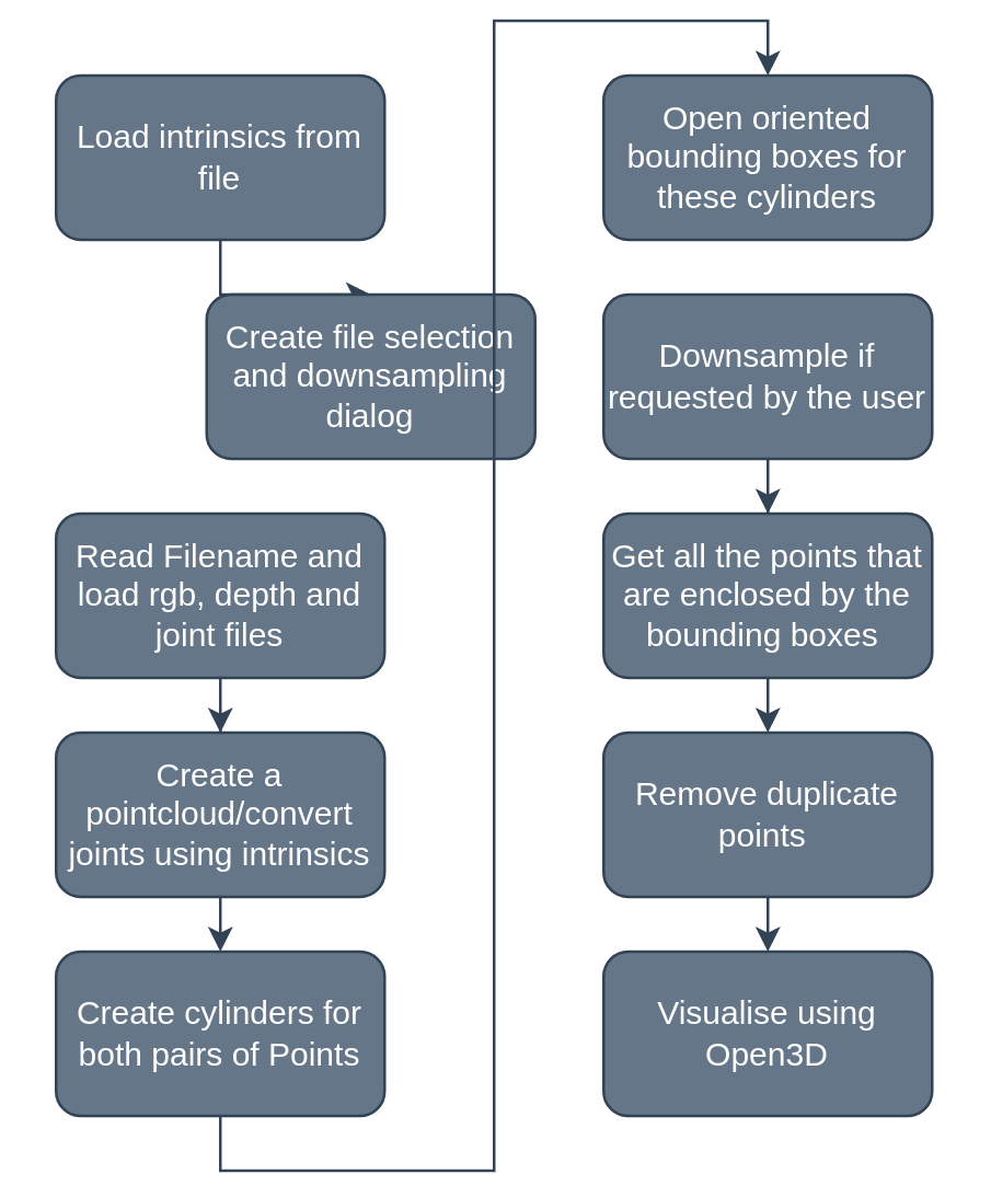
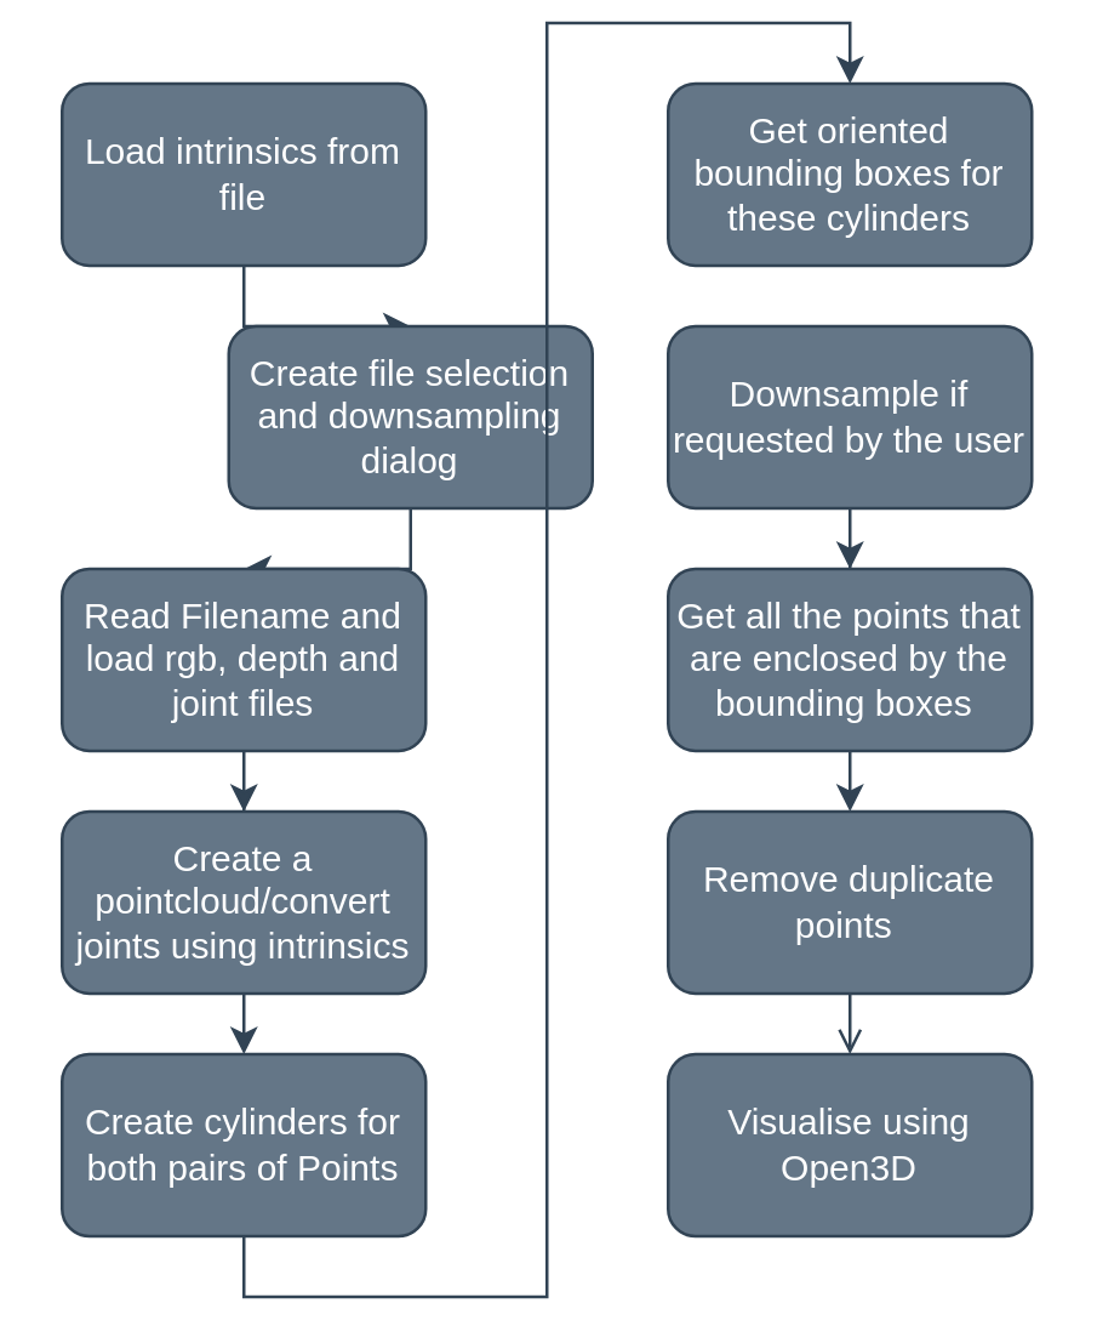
  <mxCell id="0" />
  <mxCell id="1" parent="0" />
  <mxCell id="2" value="" style="edgeStyle=orthogonalEdgeStyle;rounded=0;orthogonalLoop=1;jettySize=auto;html=1;fillColor=#647687;strokeColor=#314354;" edge="1" parent="1" source="3" target="5"><mxGeometry relative="1" as="geometry" /></mxCell>
  <mxCell id="3" value="Load intrinsics from file" style="rounded=1;whiteSpace=wrap;html=1;fillColor=#647687;strokeColor=#314354;fontColor=#ffffff;" vertex="1" parent="1"><mxGeometry x="20" y="20" width="120" height="60" as="geometry" /></mxCell>
+ <mxCell id="4" value="" style="edgeStyle=orthogonalEdgeStyle;rounded=0;orthogonalLoop=1;jettySize=auto;html=1;fillColor=#647687;strokeColor=#314354;" edge="1" parent="1" source="5" target="7"><mxGeometry relative="1" as="geometry" /></mxCell>
  <mxCell id="5" value="Create file selection and downsampling dialog" style="whiteSpace=wrap;html=1;fillColor=#647687;strokeColor=#314354;rounded=1;fontColor=#ffffff;" vertex="1" parent="1"><mxGeometry x="75" y="100" width="120" height="60" as="geometry" /></mxCell>
  <mxCell id="6" value="" style="edgeStyle=orthogonalEdgeStyle;rounded=0;orthogonalLoop=1;jettySize=auto;html=1;fillColor=#647687;strokeColor=#314354;" edge="1" parent="1" source="7" target="9"><mxGeometry relative="1" as="geometry" /></mxCell>
  <mxCell id="7" value="Read Filename and load rgb, depth and joint files" style="whiteSpace=wrap;html=1;fillColor=#647687;strokeColor=#314354;rounded=1;fontColor=#ffffff;" vertex="1" parent="1"><mxGeometry x="20" y="180" width="120" height="60" as="geometry" /></mxCell>
  <mxCell id="8" style="edgeStyle=orthogonalEdgeStyle;rounded=0;orthogonalLoop=1;jettySize=auto;html=1;exitX=0.5;exitY=1;exitDx=0;exitDy=0;entryX=0.5;entryY=0;entryDx=0;entryDy=0;fillColor=#647687;strokeColor=#314354;" edge="1" parent="1" source="9" target="11"><mxGeometry relative="1" as="geometry" /></mxCell>
  <mxCell id="9" value="Create a pointcloud/convert joints using intrinsics" style="whiteSpace=wrap;html=1;fillColor=#647687;strokeColor=#314354;rounded=1;fontColor=#ffffff;" vertex="1" parent="1"><mxGeometry x="20" y="260" width="120" height="60" as="geometry" /></mxCell>
  <mxCell id="10" style="edgeStyle=orthogonalEdgeStyle;rounded=0;orthogonalLoop=1;jettySize=auto;html=1;exitX=0.5;exitY=1;exitDx=0;exitDy=0;entryX=0.5;entryY=0;entryDx=0;entryDy=0;fillColor=#647687;strokeColor=#314354;" edge="1" parent="1" source="11" target="12"><mxGeometry relative="1" as="geometry" /></mxCell>
  <mxCell id="11" value="Create cylinders for both pairs of Points" style="whiteSpace=wrap;html=1;fillColor=#647687;strokeColor=#314354;rounded=1;fontColor=#ffffff;" vertex="1" parent="1"><mxGeometry x="20" y="340" width="120" height="60" as="geometry" /></mxCell>
- <mxCell id="12" value="Open oriented bounding boxes for these cylinders" style="whiteSpace=wrap;html=1;fillColor=#647687;strokeColor=#314354;rounded=1;fontColor=#ffffff;" vertex="1" parent="1"><mxGeometry x="220" y="20" width="120" height="60" as="geometry" /></mxCell>
+ <mxCell id="12" value="Get oriented bounding boxes for these cylinders" style="whiteSpace=wrap;html=1;fillColor=#647687;strokeColor=#314354;rounded=1;fontColor=#ffffff;" vertex="1" parent="1"><mxGeometry x="220" y="20" width="120" height="60" as="geometry" /></mxCell>
  <mxCell id="13" value="" style="edgeStyle=orthogonalEdgeStyle;rounded=0;orthogonalLoop=1;jettySize=auto;html=1;fillColor=#647687;strokeColor=#314354;" edge="1" parent="1" source="14" target="16"><mxGeometry relative="1" as="geometry" /></mxCell>
  <mxCell id="14" value="Downsample if requested by the user" style="whiteSpace=wrap;html=1;fillColor=#647687;strokeColor=#314354;rounded=1;fontColor=#ffffff;" vertex="1" parent="1"><mxGeometry x="220" y="100" width="120" height="60" as="geometry" /></mxCell>
  <mxCell id="15" style="edgeStyle=orthogonalEdgeStyle;rounded=0;orthogonalLoop=1;jettySize=auto;html=1;exitX=0.5;exitY=1;exitDx=0;exitDy=0;entryX=0.5;entryY=0;entryDx=0;entryDy=0;fillColor=#647687;strokeColor=#314354;" edge="1" parent="1" source="16" target="18"><mxGeometry relative="1" as="geometry" /></mxCell>
  <mxCell id="16" value="Get all the points that are enclosed by the bounding boxes&amp;nbsp;" style="whiteSpace=wrap;html=1;fillColor=#647687;strokeColor=#314354;rounded=1;fontColor=#ffffff;" vertex="1" parent="1"><mxGeometry x="220" y="180" width="120" height="60" as="geometry" /></mxCell>
- <mxCell id="17" style="edgeStyle=orthogonalEdgeStyle;rounded=0;orthogonalLoop=1;jettySize=auto;html=1;exitX=0.5;exitY=1;exitDx=0;exitDy=0;entryX=0.5;entryY=0;entryDx=0;entryDy=0;fillColor=#647687;strokeColor=#314354;" edge="1" parent="1" source="18" target="19"><mxGeometry relative="1" as="geometry" /></mxCell>
+ <mxCell id="17" style="edgeStyle=orthogonalEdgeStyle;rounded=0;orthogonalLoop=1;jettySize=auto;html=1;exitX=0.5;exitY=1;exitDx=0;exitDy=0;entryX=0.5;entryY=0;entryDx=0;entryDy=0;fillColor=#647687;strokeColor=#314354;endArrow=open;" edge="1" parent="1" source="18" target="19"><mxGeometry relative="1" as="geometry" /></mxCell>
  <mxCell id="18" value="Remove duplicate points&amp;nbsp;" style="whiteSpace=wrap;html=1;fillColor=#647687;strokeColor=#314354;rounded=1;fontColor=#ffffff;" vertex="1" parent="1"><mxGeometry x="220" y="260" width="120" height="60" as="geometry" /></mxCell>
  <mxCell id="19" value="Visualise using Open3D" style="whiteSpace=wrap;html=1;fillColor=#647687;strokeColor=#314354;rounded=1;fontColor=#ffffff;" vertex="1" parent="1"><mxGeometry x="220" y="340" width="120" height="60" as="geometry" /></mxCell>
